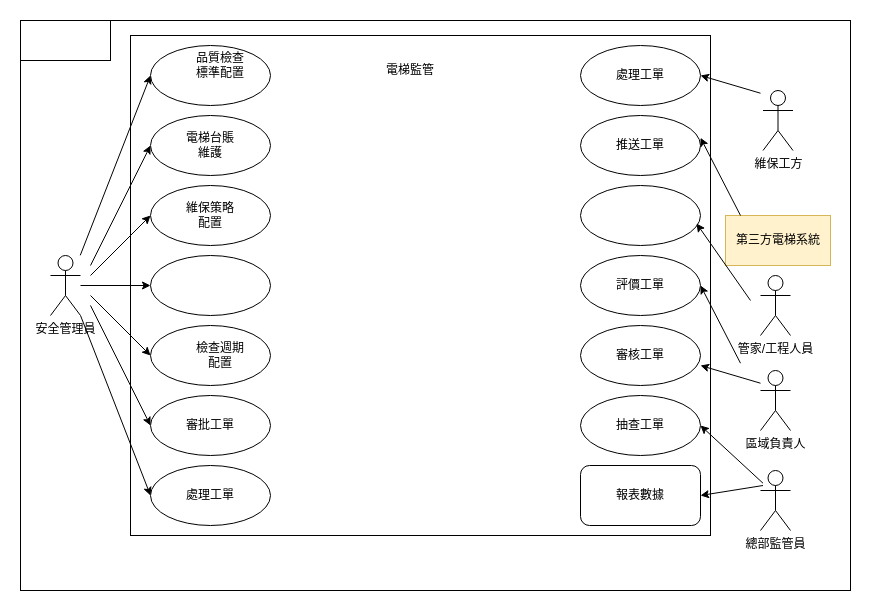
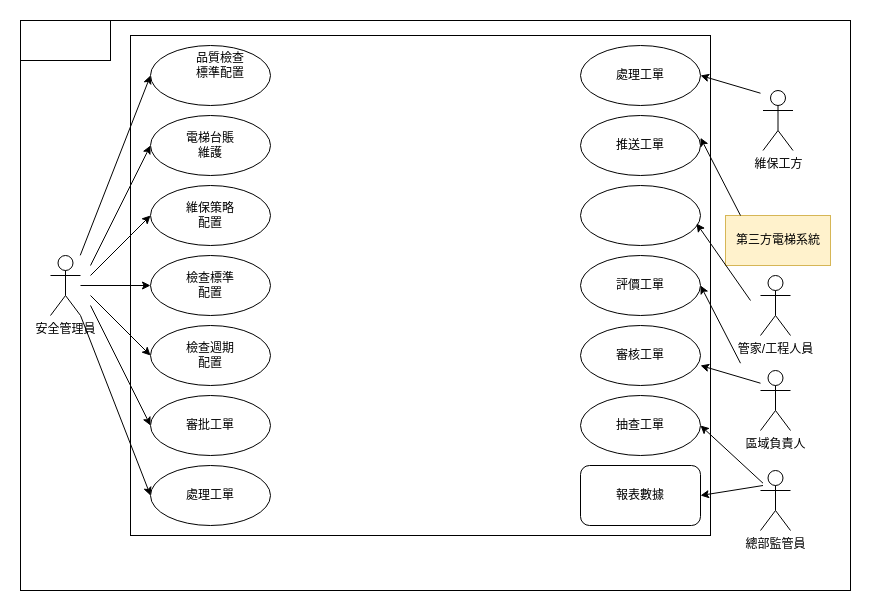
  <mxCell id="0" />
  <mxCell id="1" parent="0" />
  <mxCell id="2" value="" style="rounded=0;whiteSpace=wrap;html=1;" vertex="1" parent="1"><mxGeometry y="20" width="830" height="570" as="geometry" x="20" /></mxCell>
  <mxCell id="3" value="" style="rounded=0;whiteSpace=wrap;html=1;" vertex="1" parent="1"><mxGeometry y="20" width="90" height="40" as="geometry" x="20" /></mxCell>
  <mxCell id="4" value="安全管理員" style="shape=umlActor;verticalLabelPosition=bottom;verticalAlign=top;html=1;outlineConnect=0;" vertex="1" parent="1"><mxGeometry x="50" y="255" width="30" height="60" as="geometry" /></mxCell>
  <mxCell id="5" value="" style="rounded=0;whiteSpace=wrap;html=1;" vertex="1" parent="1"><mxGeometry x="130" y="35" width="580" height="500" as="geometry" /></mxCell>
  <mxCell id="6" value="維保工方" style="shape=umlActor;verticalLabelPosition=bottom;verticalAlign=top;html=1;outlineConnect=0;" vertex="1" parent="1"><mxGeometry x="762.5" y="90" width="30" height="60" as="geometry" /></mxCell>
  <mxCell id="7" value="管家/工程人員" style="shape=umlActor;verticalLabelPosition=bottom;verticalAlign=top;html=1;outlineConnect=0;" vertex="1" parent="1"><mxGeometry x="760" y="275" width="30" height="60" as="geometry" /></mxCell>
  <mxCell id="8" value="區域負責人" style="shape=umlActor;verticalLabelPosition=bottom;verticalAlign=top;html=1;outlineConnect=0;" vertex="1" parent="1"><mxGeometry x="760" y="370" width="30" height="60" as="geometry" /></mxCell>
  <mxCell id="9" value="總部監管員" style="shape=umlActor;verticalLabelPosition=bottom;verticalAlign=top;html=1;outlineConnect=0;" vertex="1" parent="1"><mxGeometry x="760" y="470" width="30" height="60" as="geometry" /></mxCell>
  <mxCell id="10" value="" style="rounded=0;whiteSpace=wrap;html=1;fillColor=#fff2cc;strokeColor=#d6b656;" vertex="1" parent="1"><mxGeometry x="725" y="215" width="105" height="50" as="geometry" /></mxCell>
  <mxCell id="11" value="第三方電梯系統" style="text;html=1;align=center;verticalAlign=middle;whiteSpace=wrap;rounded=0;" vertex="1" parent="1"><mxGeometry x="732.5" y="225" width="90" height="30" as="geometry" /></mxCell>
  <mxCell id="12" value="" style="ellipse;whiteSpace=wrap;html=1;" vertex="1" parent="1"><mxGeometry x="150" y="45" width="120" height="60" as="geometry" /></mxCell>
  <mxCell id="13" value="" style="ellipse;whiteSpace=wrap;html=1;" vertex="1" parent="1"><mxGeometry x="150" y="465" width="120" height="60" as="geometry" /></mxCell>
  <mxCell id="14" value="" style="ellipse;whiteSpace=wrap;html=1;" vertex="1" parent="1"><mxGeometry x="150" y="115" width="120" height="60" as="geometry" /></mxCell>
  <mxCell id="15" value="" style="ellipse;whiteSpace=wrap;html=1;" vertex="1" parent="1"><mxGeometry x="150" y="185" width="120" height="60" as="geometry" /></mxCell>
  <mxCell id="16" value="" style="ellipse;whiteSpace=wrap;html=1;" vertex="1" parent="1"><mxGeometry x="150" y="255" width="120" height="60" as="geometry" /></mxCell>
  <mxCell id="17" value="" style="ellipse;whiteSpace=wrap;html=1;" vertex="1" parent="1"><mxGeometry x="150" y="325" width="120" height="60" as="geometry" /></mxCell>
  <mxCell id="18" value="" style="ellipse;whiteSpace=wrap;html=1;" vertex="1" parent="1"><mxGeometry x="150" y="395" width="120" height="60" as="geometry" /></mxCell>
  <mxCell id="19" value="" style="endArrow=classic;html=1;rounded=0;" edge="1" parent="1" target="16"><mxGeometry width="50" height="50" relative="1" as="geometry"><mxPoint x="80" y="285" as="sourcePoint" /><mxPoint x="130" y="284.58" as="targetPoint" /></mxGeometry></mxCell>
  <mxCell id="20" value="" style="endArrow=classic;html=1;rounded=0;entryX=0;entryY=0.5;entryDx=0;entryDy=0;" edge="1" parent="1" target="17"><mxGeometry width="50" height="50" relative="1" as="geometry"><mxPoint x="90" y="295" as="sourcePoint" /><mxPoint x="160" y="295" as="targetPoint" /></mxGeometry></mxCell>
  <mxCell id="21" value="" style="endArrow=classic;html=1;rounded=0;entryX=0;entryY=0.5;entryDx=0;entryDy=0;" edge="1" parent="1" target="18"><mxGeometry width="50" height="50" relative="1" as="geometry"><mxPoint x="90" y="305" as="sourcePoint" /><mxPoint x="160" y="365" as="targetPoint" /></mxGeometry></mxCell>
  <mxCell id="22" value="" style="endArrow=classic;html=1;rounded=0;entryX=0;entryY=0.5;entryDx=0;entryDy=0;" edge="1" parent="1"><mxGeometry width="50" height="50" relative="1" as="geometry"><mxPoint x="90" y="275" as="sourcePoint" /><mxPoint x="150" y="215" as="targetPoint" /></mxGeometry></mxCell>
  <mxCell id="23" value="" style="endArrow=classic;html=1;rounded=0;entryX=0;entryY=0.5;entryDx=0;entryDy=0;" edge="1" parent="1"><mxGeometry width="50" height="50" relative="1" as="geometry"><mxPoint x="90" y="265" as="sourcePoint" /><mxPoint x="150" y="145" as="targetPoint" /></mxGeometry></mxCell>
  <mxCell id="24" value="" style="endArrow=classic;html=1;rounded=0;exitX=0.072;exitY=0.412;exitDx=0;exitDy=0;exitPerimeter=0;" edge="1" parent="1" source="2"><mxGeometry width="50" height="50" relative="1" as="geometry"><mxPoint x="100" y="125" as="sourcePoint" /><mxPoint x="150" y="75" as="targetPoint" /></mxGeometry></mxCell>
  <mxCell id="25" value="" style="endArrow=classic;html=1;rounded=0;exitX=0.072;exitY=0.412;exitDx=0;exitDy=0;exitPerimeter=0;" edge="1" parent="1"><mxGeometry width="50" height="50" relative="1" as="geometry"><mxPoint x="80" y="315" as="sourcePoint" /><mxPoint x="150" y="495" as="targetPoint" /></mxGeometry></mxCell>
  <mxCell id="26" value="品質檢查標準配置" style="text;html=1;align=center;verticalAlign=middle;whiteSpace=wrap;rounded=0;" vertex="1" parent="1"><mxGeometry x="190" y="50" width="60" height="30" as="geometry" /></mxCell>
  <mxCell id="27" value="處理工單" style="text;html=1;align=center;verticalAlign=middle;whiteSpace=wrap;rounded=0;" vertex="1" parent="1"><mxGeometry x="180" y="480" width="60" height="30" as="geometry" /></mxCell>
  <mxCell id="28" value="審批工單" style="text;html=1;align=center;verticalAlign=middle;whiteSpace=wrap;rounded=0;" vertex="1" parent="1"><mxGeometry x="180" y="410" width="60" height="30" as="geometry" /></mxCell>
- <mxCell id="29" value="檢查週期配置" style="text;html=1;align=center;verticalAlign=middle;whiteSpace=wrap;rounded=0;" vertex="1" parent="1"><mxGeometry x="190" y="340" width="60" height="30" as="geometry" /></mxCell>
+ <mxCell id="29" value="檢查週期配置" style="text;html=1;align=center;verticalAlign=middle;whiteSpace=wrap;rounded=0;" vertex="1" parent="1"><mxGeometry x="180" y="340" width="60" height="30" as="geometry" /></mxCell>
+ <mxCell id="30" value="檢查標準配置" style="text;html=1;align=center;verticalAlign=middle;whiteSpace=wrap;rounded=0;" vertex="1" parent="1"><mxGeometry x="180" y="270" width="60" height="30" as="geometry" /></mxCell>
  <mxCell id="31" value="維保策略配置" style="text;html=1;align=center;verticalAlign=middle;whiteSpace=wrap;rounded=0;" vertex="1" parent="1"><mxGeometry x="180" y="200" width="60" height="30" as="geometry" /></mxCell>
  <mxCell id="32" value="電梯台賬維護" style="text;html=1;align=center;verticalAlign=middle;whiteSpace=wrap;rounded=0;" vertex="1" parent="1"><mxGeometry x="180" y="130" width="60" height="30" as="geometry" /></mxCell>
  <mxCell id="33" value="" style="ellipse;whiteSpace=wrap;html=1;flipH=1;" vertex="1" parent="1"><mxGeometry x="580" y="115" width="120" height="60" as="geometry" /></mxCell>
  <mxCell id="34" value="" style="ellipse;whiteSpace=wrap;html=1;flipH=1;" vertex="1" parent="1"><mxGeometry x="580" y="185" width="120" height="60" as="geometry" /></mxCell>
  <mxCell id="35" value="" style="ellipse;whiteSpace=wrap;html=1;flipH=1;" vertex="1" parent="1"><mxGeometry x="580" y="255" width="120" height="60" as="geometry" /></mxCell>
  <mxCell id="36" value="" style="ellipse;whiteSpace=wrap;html=1;flipH=1;" vertex="1" parent="1"><mxGeometry x="580" y="325" width="120" height="60" as="geometry" /></mxCell>
  <mxCell id="37" value="" style="ellipse;whiteSpace=wrap;html=1;flipH=1;" vertex="1" parent="1"><mxGeometry x="580" y="395" width="120" height="60" as="geometry" /></mxCell>
  <mxCell id="38" value="報表數據" style="whiteSpace=wrap;html=1;flipH=1;rounded=1;" vertex="1" parent="1"><mxGeometry x="580" y="465" width="120" height="60" as="geometry" /></mxCell>
  <mxCell id="39" value="推送工單" style="text;html=1;align=center;verticalAlign=middle;whiteSpace=wrap;rounded=0;flipH=1;" vertex="1" parent="1"><mxGeometry x="610" y="130" width="60" height="30" as="geometry" /></mxCell>
  <mxCell id="40" value="抽查工單" style="text;html=1;align=center;verticalAlign=middle;whiteSpace=wrap;rounded=0;flipH=1;" vertex="1" parent="1"><mxGeometry x="610" y="410" width="60" height="30" as="geometry" /></mxCell>
  <mxCell id="41" value="審核工單" style="text;html=1;align=center;verticalAlign=middle;whiteSpace=wrap;rounded=0;flipH=1;" vertex="1" parent="1"><mxGeometry x="610" y="340" width="60" height="30" as="geometry" /></mxCell>
  <mxCell id="42" value="評價工單" style="text;html=1;align=center;verticalAlign=middle;whiteSpace=wrap;rounded=0;flipH=1;" vertex="1" parent="1"><mxGeometry x="610" y="270" width="60" height="30" as="geometry" /></mxCell>
  <mxCell id="43" value="" style="ellipse;whiteSpace=wrap;html=1;flipH=1;" vertex="1" parent="1"><mxGeometry x="580" y="45" width="120" height="60" as="geometry" /></mxCell>
  <mxCell id="44" value="處理工單" style="text;html=1;align=center;verticalAlign=middle;whiteSpace=wrap;rounded=0;flipH=1;" vertex="1" parent="1"><mxGeometry x="610" y="60" width="60" height="30" as="geometry" /></mxCell>
  <mxCell id="45" value="" style="endArrow=classic;html=1;rounded=0;" edge="1" parent="1"><mxGeometry width="50" height="50" relative="1" as="geometry"><mxPoint x="760" y="92.71" as="sourcePoint" /><mxPoint x="700" y="75" as="targetPoint" /></mxGeometry></mxCell>
  <mxCell id="46" value="" style="endArrow=classic;html=1;rounded=0;" edge="1" parent="1"><mxGeometry width="50" height="50" relative="1" as="geometry"><mxPoint x="740" y="215" as="sourcePoint" /><mxPoint x="700" y="137.29" as="targetPoint" /></mxGeometry></mxCell>
  <mxCell id="47" value="" style="endArrow=classic;html=1;rounded=0;" edge="1" parent="1"><mxGeometry width="50" height="50" relative="1" as="geometry"><mxPoint x="760" y="382.71" as="sourcePoint" /><mxPoint x="700" y="365" as="targetPoint" /></mxGeometry></mxCell>
  <mxCell id="48" value="" style="endArrow=classic;html=1;rounded=0;entryX=1;entryY=0.5;entryDx=0;entryDy=0;" edge="1" parent="1" target="38"><mxGeometry width="50" height="50" relative="1" as="geometry"><mxPoint x="762.5" y="485" as="sourcePoint" /><mxPoint x="692.5" y="505" as="targetPoint" /></mxGeometry></mxCell>
  <mxCell id="49" value="" style="endArrow=classic;html=1;rounded=0;entryX=1;entryY=0.5;entryDx=0;entryDy=0;" edge="1" parent="1" target="37"><mxGeometry width="50" height="50" relative="1" as="geometry"><mxPoint x="762.5" y="482.71" as="sourcePoint" /><mxPoint x="702.5" y="465" as="targetPoint" /></mxGeometry></mxCell>
  <mxCell id="50" value="" style="endArrow=classic;html=1;rounded=0;" edge="1" parent="1"><mxGeometry width="50" height="50" relative="1" as="geometry"><mxPoint x="740" y="362.71" as="sourcePoint" /><mxPoint x="700" y="285" as="targetPoint" /></mxGeometry></mxCell>
  <mxCell id="51" value="" style="endArrow=classic;html=1;rounded=0;entryX=0.033;entryY=0.633;entryDx=0;entryDy=0;entryPerimeter=0;" edge="1" parent="1" target="34"><mxGeometry width="50" height="50" relative="1" as="geometry"><mxPoint x="750" y="300" as="sourcePoint" /><mxPoint x="710" y="222.29" as="targetPoint" /></mxGeometry></mxCell>
- <mxCell id="52" value="電梯監管" style="text;html=1;align=center;verticalAlign=middle;whiteSpace=wrap;rounded=0;" vertex="1" parent="1"><mxGeometry x="380" y="55" width="60" height="30" as="geometry" /></mxCell>
